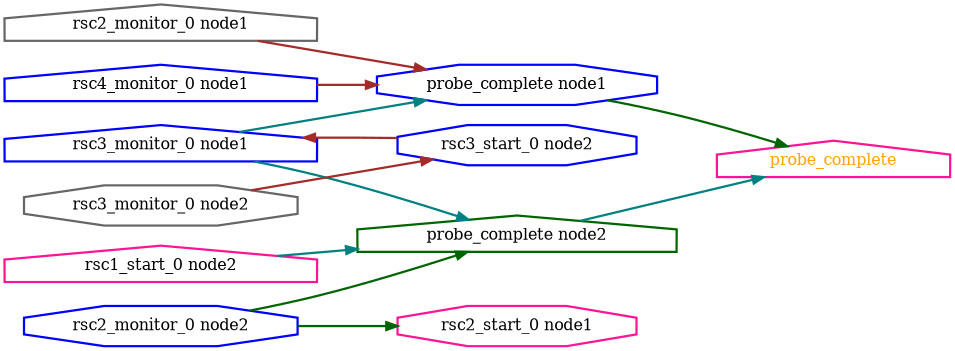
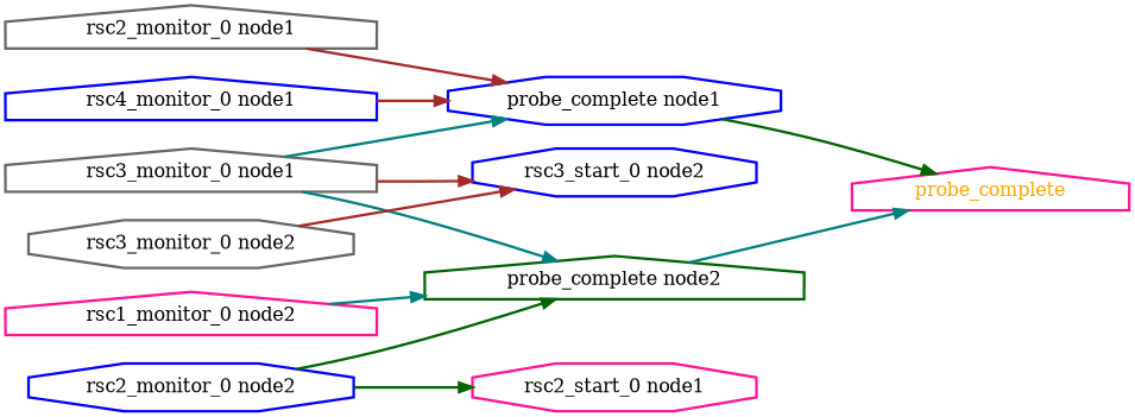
  digraph {
    rankdir=LR
    node [color=blue fontcolor=black shape=house style=bold]
    edge [color=teal style=bold]
    "probe_complete node1" [shape=octagon]
    probe_complete [color=deeppink fontcolor=orange]
    "probe_complete node2" [color=darkgreen]
-   "rsc1_monitor_0 node2" [color=deeppink label="rsc1_start_0 node2"]
+   "rsc1_monitor_0 node2" [color=deeppink]
    "rsc2_monitor_0 node1" [color=gray40]
    "rsc2_start_0 node1" [color=deeppink shape=octagon]
    "rsc2_monitor_0 node2" [shape=octagon]
-   "rsc3_monitor_0 node1"
+   "rsc3_monitor_0 node1" [color=gray40]
    "rsc3_start_0 node2" [shape=octagon]
    "rsc3_monitor_0 node2" [color=gray40 shape=octagon]
    "rsc4_monitor_0 node1"
    "probe_complete node1" -> probe_complete [color=darkgreen]
    "probe_complete node2" -> probe_complete
    "rsc1_monitor_0 node2" -> "probe_complete node2"
    "rsc2_monitor_0 node1" -> "probe_complete node1" [color=brown]
    "rsc2_monitor_0 node2" -> "probe_complete node2" [color=darkgreen]
    "rsc2_monitor_0 node2" -> "rsc2_start_0 node1" [color=darkgreen]
    "rsc3_monitor_0 node1" -> "probe_complete node1"
    "rsc3_monitor_0 node1" -> "probe_complete node2"
-   "rsc3_start_0 node2" -> "rsc3_monitor_0 node1" [color=brown]
+   "rsc3_monitor_0 node1" -> "rsc3_start_0 node2" [color=brown]
    "rsc3_monitor_0 node2" -> "rsc3_start_0 node2" [color=brown]
    "rsc4_monitor_0 node1" -> "probe_complete node1" [color=brown]
  }
